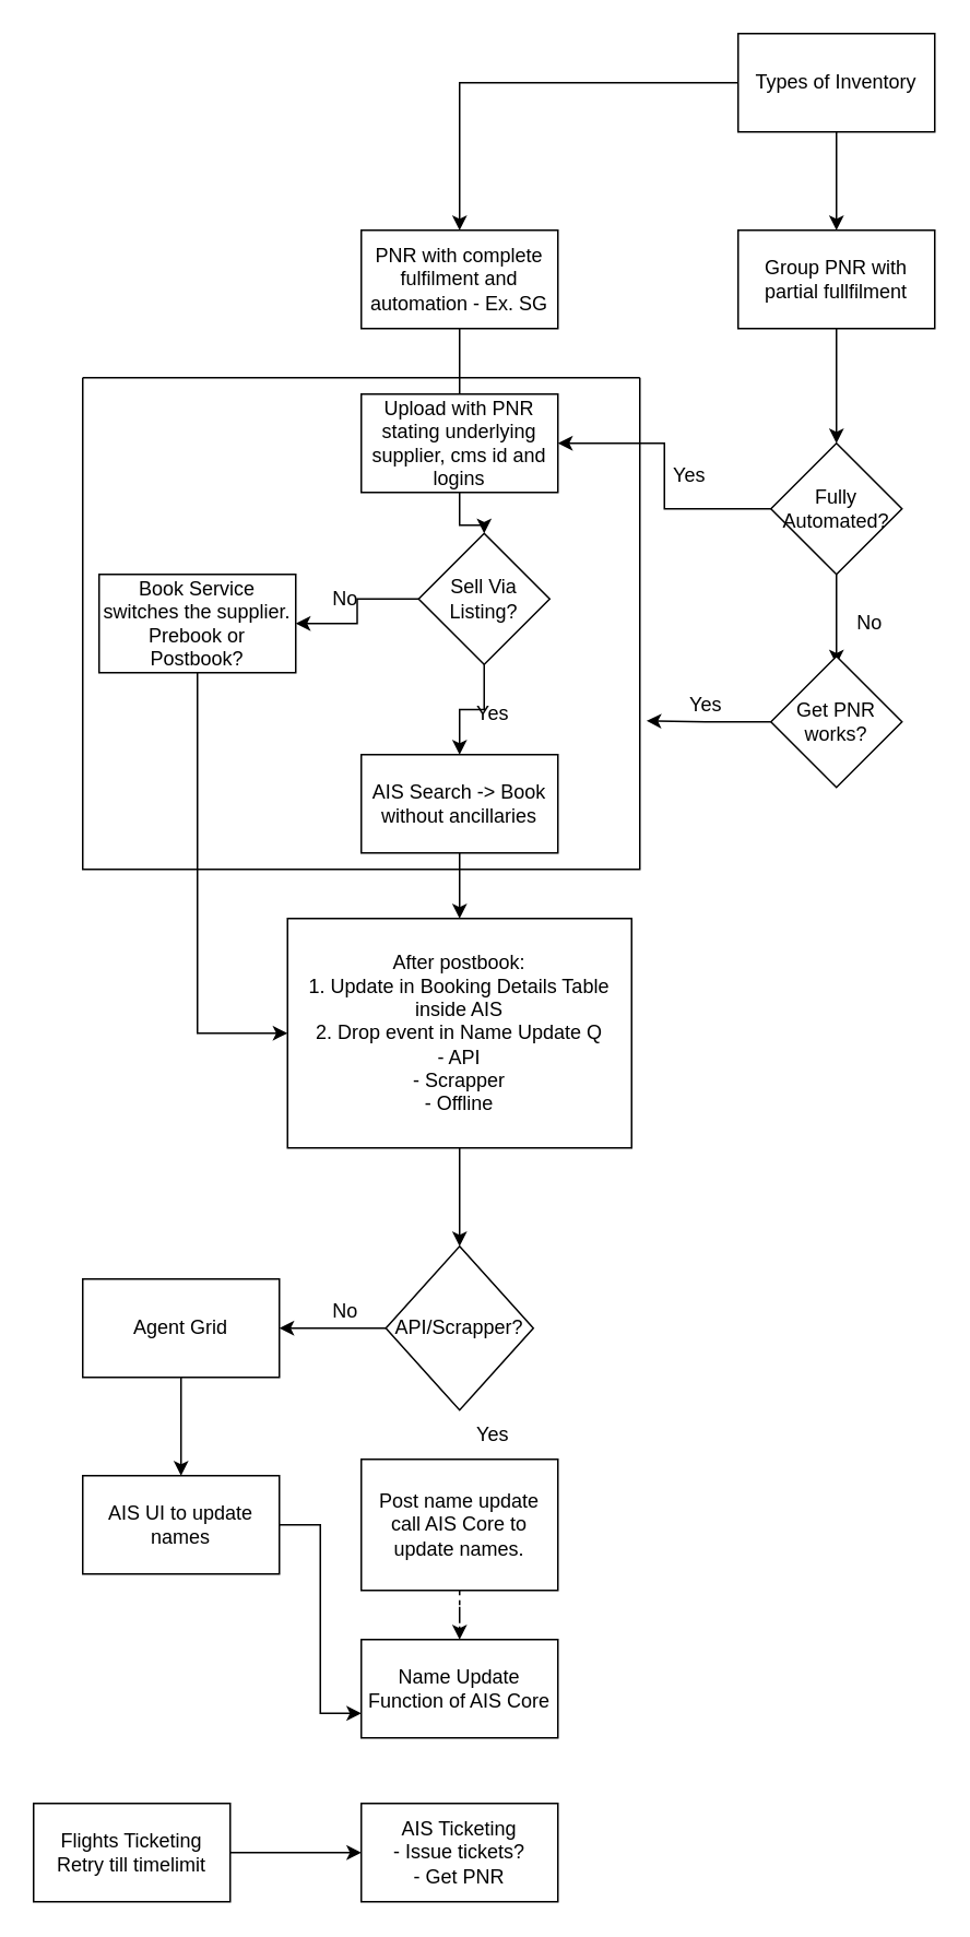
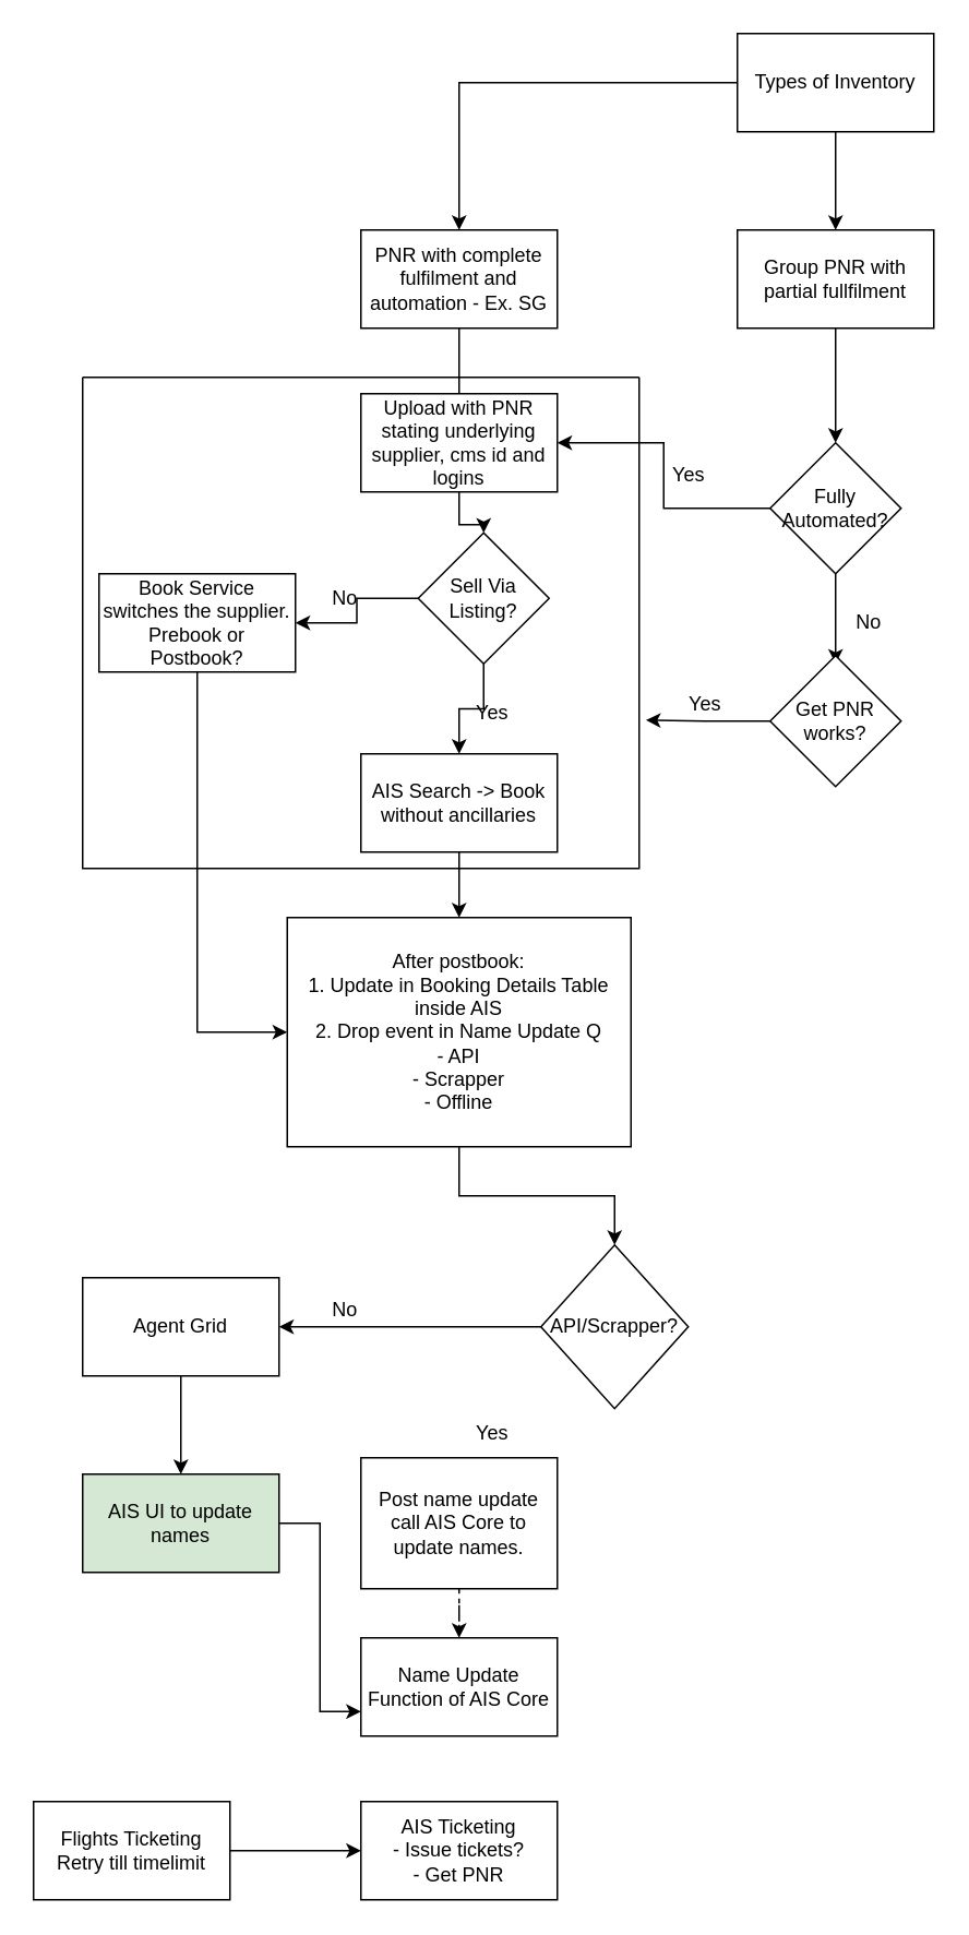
  <mxCell id="0" />
  <mxCell id="1" parent="0" />
  <mxCell id="2" style="edgeStyle=orthogonalEdgeStyle;rounded=0;orthogonalLoop=1;jettySize=auto;html=1;" edge="1" parent="1" source="4" target="6"><mxGeometry relative="1" as="geometry" /></mxCell>
  <mxCell id="3" value="" style="edgeStyle=orthogonalEdgeStyle;rounded=0;orthogonalLoop=1;jettySize=auto;html=1;" edge="1" parent="1" source="4" target="20"><mxGeometry relative="1" as="geometry" /></mxCell>
  <mxCell id="4" value="Types of Inventory" style="rounded=0;whiteSpace=wrap;html=1;" vertex="1" parent="1"><mxGeometry x="450" y="20" width="120" height="60" as="geometry" /></mxCell>
  <mxCell id="5" value="" style="edgeStyle=orthogonalEdgeStyle;rounded=0;orthogonalLoop=1;jettySize=auto;html=1;" edge="1" parent="1" source="6"><mxGeometry relative="1" as="geometry"><mxPoint x="280" y="270" as="targetPoint" /></mxGeometry></mxCell>
  <mxCell id="6" value="PNR with complete fulfilment and automation - Ex. SG" style="rounded=0;whiteSpace=wrap;html=1;" vertex="1" parent="1"><mxGeometry x="220" y="140" width="120" height="60" as="geometry" /></mxCell>
  <mxCell id="7" value="" style="edgeStyle=orthogonalEdgeStyle;rounded=0;orthogonalLoop=1;jettySize=auto;html=1;" edge="1" parent="1" source="8" target="11"><mxGeometry relative="1" as="geometry" /></mxCell>
  <mxCell id="8" value="Upload with PNR stating underlying supplier, cms id and logins" style="rounded=0;whiteSpace=wrap;html=1;" vertex="1" parent="1"><mxGeometry x="220" y="240" width="120" height="60" as="geometry" /></mxCell>
  <mxCell id="9" value="" style="edgeStyle=orthogonalEdgeStyle;rounded=0;orthogonalLoop=1;jettySize=auto;html=1;" edge="1" parent="1" source="11" target="13"><mxGeometry relative="1" as="geometry" /></mxCell>
  <mxCell id="10" value="" style="edgeStyle=orthogonalEdgeStyle;rounded=0;orthogonalLoop=1;jettySize=auto;html=1;" edge="1" parent="1" source="11" target="18"><mxGeometry relative="1" as="geometry" /></mxCell>
  <mxCell id="11" value="Sell Via Listing?" style="rhombus;whiteSpace=wrap;html=1;rounded=0;" vertex="1" parent="1"><mxGeometry x="255" y="325" width="80" height="80" as="geometry" /></mxCell>
  <mxCell id="12" value="" style="edgeStyle=orthogonalEdgeStyle;rounded=0;orthogonalLoop=1;jettySize=auto;html=1;" edge="1" parent="1" source="13" target="16"><mxGeometry relative="1" as="geometry" /></mxCell>
  <mxCell id="13" value="AIS Search -&amp;gt; Book without ancillaries" style="whiteSpace=wrap;html=1;rounded=0;" vertex="1" parent="1"><mxGeometry x="220" y="460" width="120" height="60" as="geometry" /></mxCell>
  <mxCell id="14" value="Yes" style="text;html=1;align=center;verticalAlign=middle;resizable=0;points=[];autosize=1;strokeColor=none;fillColor=none;" vertex="1" parent="1"><mxGeometry x="280" y="420" width="40" height="30" as="geometry" /></mxCell>
  <mxCell id="15" value="" style="edgeStyle=orthogonalEdgeStyle;rounded=0;orthogonalLoop=1;jettySize=auto;html=1;" edge="1" parent="1" source="16" target="31"><mxGeometry relative="1" as="geometry" /></mxCell>
  <mxCell id="16" value="After postbook:&lt;br&gt;1. Update in Booking Details Table inside AIS&lt;br&gt;2. Drop event in Name Update Q&lt;br&gt;- API&lt;br&gt;- Scrapper&lt;br&gt;- Offline" style="whiteSpace=wrap;html=1;rounded=0;" vertex="1" parent="1"><mxGeometry x="175" y="560" width="210" height="140" as="geometry" /></mxCell>
  <mxCell id="17" style="edgeStyle=orthogonalEdgeStyle;rounded=0;orthogonalLoop=1;jettySize=auto;html=1;entryX=0;entryY=0.5;entryDx=0;entryDy=0;" edge="1" parent="1" source="18" target="16"><mxGeometry relative="1" as="geometry" /></mxCell>
  <mxCell id="18" value="Book Service switches the supplier. Prebook or Postbook?" style="whiteSpace=wrap;html=1;rounded=0;" vertex="1" parent="1"><mxGeometry x="60" y="350" width="120" height="60" as="geometry" /></mxCell>
  <mxCell id="19" value="" style="edgeStyle=orthogonalEdgeStyle;rounded=0;orthogonalLoop=1;jettySize=auto;html=1;" edge="1" parent="1" source="20" target="23"><mxGeometry relative="1" as="geometry" /></mxCell>
  <mxCell id="20" value="Group PNR with partial fullfilment" style="whiteSpace=wrap;html=1;rounded=0;" vertex="1" parent="1"><mxGeometry x="450" y="140" width="120" height="60" as="geometry" /></mxCell>
  <mxCell id="21" style="edgeStyle=orthogonalEdgeStyle;rounded=0;orthogonalLoop=1;jettySize=auto;html=1;entryX=1;entryY=0.5;entryDx=0;entryDy=0;" edge="1" parent="1" source="23" target="8"><mxGeometry relative="1" as="geometry" /></mxCell>
  <mxCell id="22" value="" style="edgeStyle=orthogonalEdgeStyle;rounded=0;orthogonalLoop=1;jettySize=auto;html=1;" edge="1" parent="1" source="23"><mxGeometry relative="1" as="geometry"><mxPoint x="510" y="405" as="targetPoint" /></mxGeometry></mxCell>
  <mxCell id="23" value="Fully Automated?" style="rhombus;whiteSpace=wrap;html=1;rounded=0;" vertex="1" parent="1"><mxGeometry x="470" y="270" width="80" height="80" as="geometry" /></mxCell>
  <mxCell id="24" value="Yes" style="text;html=1;align=center;verticalAlign=middle;resizable=0;points=[];autosize=1;strokeColor=none;fillColor=none;" vertex="1" parent="1"><mxGeometry x="400" y="275" width="40" height="30" as="geometry" /></mxCell>
  <mxCell id="25" value="No" style="text;html=1;align=center;verticalAlign=middle;resizable=0;points=[];autosize=1;strokeColor=none;fillColor=none;" vertex="1" parent="1"><mxGeometry x="510" y="365" width="40" height="30" as="geometry" /></mxCell>
  <mxCell id="26" value="" style="swimlane;startSize=0;" vertex="1" parent="1"><mxGeometry x="50" y="230" width="340" height="300" as="geometry"><mxRectangle x="-80" y="250" width="50" height="40" as="alternateBounds" /></mxGeometry></mxCell>
  <mxCell id="27" value="No" style="text;html=1;align=center;verticalAlign=middle;resizable=0;points=[];autosize=1;strokeColor=none;fillColor=none;" vertex="1" parent="26"><mxGeometry x="140" y="120" width="40" height="30" as="geometry" /></mxCell>
  <mxCell id="28" style="edgeStyle=orthogonalEdgeStyle;rounded=0;orthogonalLoop=1;jettySize=auto;html=1;entryX=1.012;entryY=0.698;entryDx=0;entryDy=0;entryPerimeter=0;" edge="1" parent="1" source="29" target="26"><mxGeometry relative="1" as="geometry" /></mxCell>
  <mxCell id="29" value="Get PNR works?" style="rhombus;whiteSpace=wrap;html=1;" vertex="1" parent="1"><mxGeometry x="470" y="400" width="80" height="80" as="geometry" /></mxCell>
  <mxCell id="30" value="" style="edgeStyle=orthogonalEdgeStyle;rounded=0;orthogonalLoop=1;jettySize=auto;html=1;" edge="1" parent="1" source="31" target="40"><mxGeometry relative="1" as="geometry" /></mxCell>
- <mxCell id="31" value="API/Scrapper?" style="rhombus;whiteSpace=wrap;html=1;rounded=0;" vertex="1" parent="1"><mxGeometry x="235" y="760" width="90" height="100" as="geometry" /></mxCell>
+ <mxCell id="31" value="API/Scrapper?" style="rhombus;whiteSpace=wrap;html=1;rounded=0;" vertex="1" parent="1"><mxGeometry x="330" y="760" width="90" height="100" as="geometry" /></mxCell>
  <mxCell id="32" value="" style="edgeStyle=orthogonalEdgeStyle;rounded=0;orthogonalLoop=1;jettySize=auto;html=1;dashed=1;" edge="1" parent="1" source="33" target="38"><mxGeometry relative="1" as="geometry" /></mxCell>
  <mxCell id="33" value="Post name update call AIS Core to update names." style="rounded=0;whiteSpace=wrap;html=1;" vertex="1" parent="1"><mxGeometry x="220" y="890" width="120" height="80" as="geometry" /></mxCell>
  <mxCell id="34" value="AIS Ticketing&lt;br&gt;- Issue tickets?&lt;br&gt;- Get PNR" style="whiteSpace=wrap;html=1;rounded=0;" vertex="1" parent="1"><mxGeometry x="220" y="1100" width="120" height="60" as="geometry" /></mxCell>
  <mxCell id="35" value="Yes" style="text;html=1;align=center;verticalAlign=middle;resizable=0;points=[];autosize=1;strokeColor=none;fillColor=none;" vertex="1" parent="1"><mxGeometry x="280" y="860" width="40" height="30" as="geometry" /></mxCell>
  <mxCell id="36" value="" style="edgeStyle=orthogonalEdgeStyle;rounded=0;orthogonalLoop=1;jettySize=auto;html=1;" edge="1" parent="1" source="37" target="34"><mxGeometry relative="1" as="geometry" /></mxCell>
  <mxCell id="37" value="Flights Ticketing&lt;br&gt;Retry till timelimit" style="whiteSpace=wrap;html=1;rounded=0;" vertex="1" parent="1"><mxGeometry x="20" y="1100" width="120" height="60" as="geometry" /></mxCell>
  <mxCell id="38" value="Name Update Function of AIS Core" style="whiteSpace=wrap;html=1;rounded=0;" vertex="1" parent="1"><mxGeometry x="220" y="1000" width="120" height="60" as="geometry" /></mxCell>
  <mxCell id="39" value="" style="edgeStyle=orthogonalEdgeStyle;rounded=0;orthogonalLoop=1;jettySize=auto;html=1;" edge="1" parent="1" source="40" target="43"><mxGeometry relative="1" as="geometry" /></mxCell>
  <mxCell id="40" value="Agent Grid" style="whiteSpace=wrap;html=1;rounded=0;" vertex="1" parent="1"><mxGeometry x="50" y="780" width="120" height="60" as="geometry" /></mxCell>
  <mxCell id="41" value="No" style="text;html=1;align=center;verticalAlign=middle;resizable=0;points=[];autosize=1;strokeColor=none;fillColor=none;" vertex="1" parent="1"><mxGeometry x="190" y="785" width="40" height="30" as="geometry" /></mxCell>
  <mxCell id="42" style="edgeStyle=orthogonalEdgeStyle;rounded=0;orthogonalLoop=1;jettySize=auto;html=1;entryX=0;entryY=0.75;entryDx=0;entryDy=0;" edge="1" parent="1" source="43" target="38"><mxGeometry relative="1" as="geometry" /></mxCell>
- <mxCell id="43" value="AIS UI to update names" style="whiteSpace=wrap;html=1;rounded=0;" vertex="1" parent="1"><mxGeometry x="50" y="900" width="120" height="60" as="geometry" /></mxCell>
+ <mxCell id="43" value="AIS UI to update names" style="whiteSpace=wrap;html=1;rounded=0;fillColor=#d5e8d4;" vertex="1" parent="1"><mxGeometry x="50" y="900" width="120" height="60" as="geometry" /></mxCell>
  <mxCell id="44" value="Yes" style="text;html=1;align=center;verticalAlign=middle;resizable=0;points=[];autosize=1;strokeColor=none;fillColor=none;" vertex="1" parent="1"><mxGeometry x="410" y="415" width="40" height="30" as="geometry" /></mxCell>
